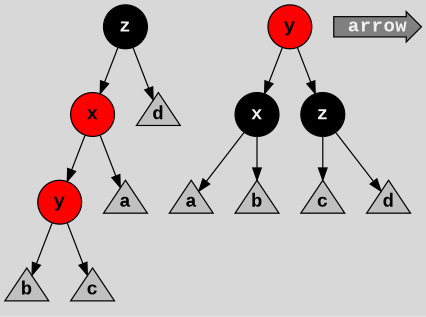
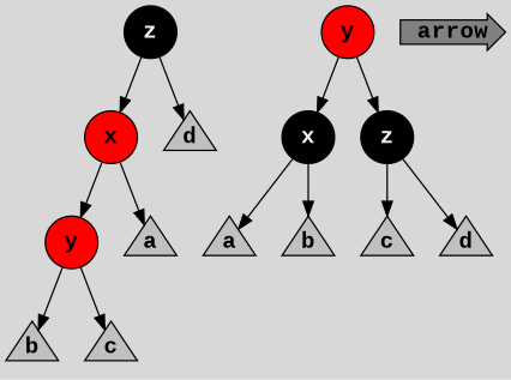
  digraph {
    bgcolor="#d8d8d8"
    node [fillcolor=gray fixedsize=true fontcolor=black fontname="Courier New Bold" fontsize=16 shape=triangle style=filled]
    n1 [fillcolor=black fontcolor="#f0f0f0" label=z shape=circle width=0.5]
    n2 [fillcolor=red label=x shape=circle width=0.5]
    n3 [label=d width=0.5]
    n4 [fillcolor=black fontcolor="#f0f0f0" label=x shape=circle width=0.5]
    n5 [label=a width=0.5]
    n6 [label=b width=0.5]
    n7 [fillcolor=black fontcolor="#f0f0f0" label=z shape=circle width=0.5]
    n8 [label=c width=0.5]
    n9 [label=d width=0.5]
    n10 [fillcolor=red label=y shape=circle width=0.5]
    n11 [label=a width=0.5]
    n12 [label=b width=0.5]
    n13 [label=c width=0.5]
    n14 [fillcolor=red label=y shape=circle width=0.5]
-   arrow [fillcolor="#808080" fontcolor="#f0f0f0" height=0.35 shape=rarrow width=1.0]
+   arrow [fillcolor="#808080" height=0.35 shape=rarrow width=1.0]
    n1 -> n2
    n1 -> n3
    n2 -> n10
    n2 -> n11
    n4 -> n5
    n4 -> n6
    n7 -> n8
    n7 -> n9
    n10 -> n12
    n10 -> n13
    n14 -> n4
    n14 -> n7
  }
